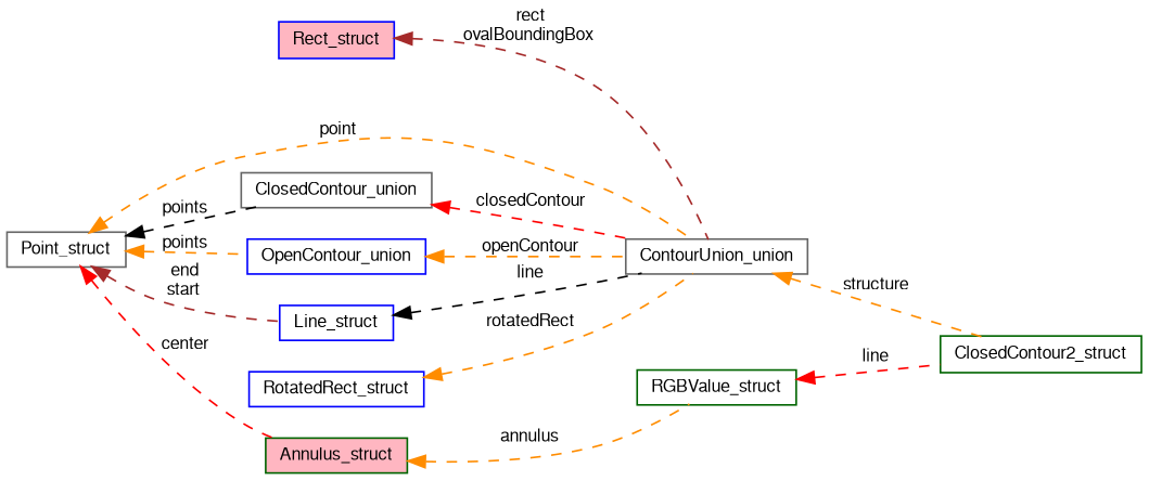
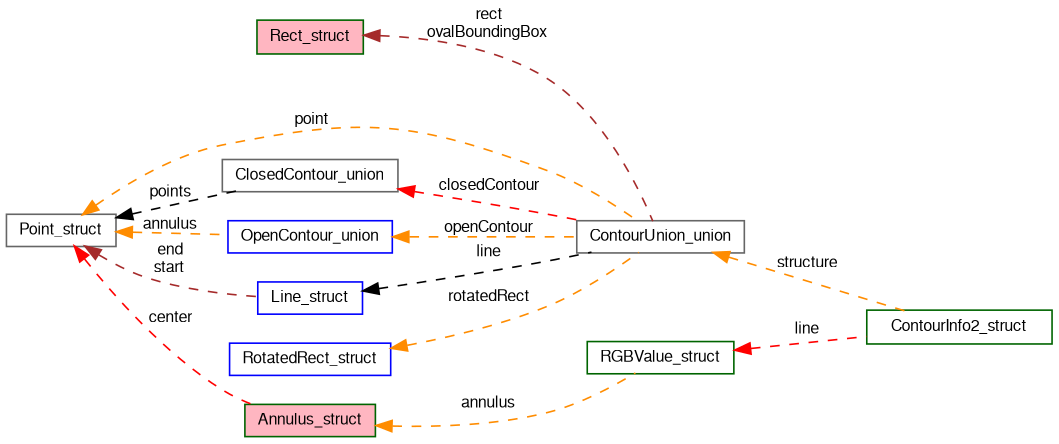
  digraph {
    rankdir=LR
    node [color=blue fillcolor=white fontname=FreeSans fontsize=10 shape=record style=filled]
    edge [color=darkorange dir=back fontname=FreeSans fontsize=10 labelfontname=FreeSans labelfontsize=10 style=dashed]
-   n1 [color=darkgreen fontcolor=black height=0.2 label=ClosedContour2_struct width=0.4]
+   n1 [color=darkgreen fontcolor=black height=0.2 label=ContourInfo2_struct width=0.4]
    n2 [color=darkgreen height=0.2 label=RGBValue_struct width=0.4]
    n3 [color=gray40 height=0.2 label=ContourUnion_union width=0.4]
    n4 [color=gray40 height=0.2 label=ClosedContour_union width=0.4]
    n5 [color=gray40 height=0.2 label=Point_struct width=0.4]
    n6 [height=0.2 label=OpenContour_union width=0.4]
    n7 [height=0.2 label=Line_struct width=0.4]
    n8 [color=darkgreen fillcolor=lightpink height=0.2 label=Annulus_struct width=0.4]
    n9 [height=0.2 label=RotatedRect_struct width=0.4]
-   n10 [fillcolor=lightpink height=0.2 label=Rect_struct width=0.4]
+   n10 [color=darkgreen fillcolor=lightpink height=0.2 label=Rect_struct width=0.4]
    n2 -> n1 [color=red label=" line"]
    n3 -> n1 [label=" structure"]
    n4 -> n3 [color=red label=" closedContour"]
    n5 -> n3 [label=" point"]
    n5 -> n4 [color=black label=" points"]
-   n5 -> n6 [label=" points"]
+   n5 -> n6 [label=" annulus"]
    n5 -> n7 [color=brown label=" end\nstart"]
    n5 -> n8 [color=red label=" center"]
    n6 -> n3 [label=" openContour"]
    n7 -> n3 [color=black label=" line"]
    n8 -> n2 [label=" annulus"]
    n9 -> n3 [label=" rotatedRect"]
    n10 -> n3 [color=brown label=" rect\novalBoundingBox"]
  }
